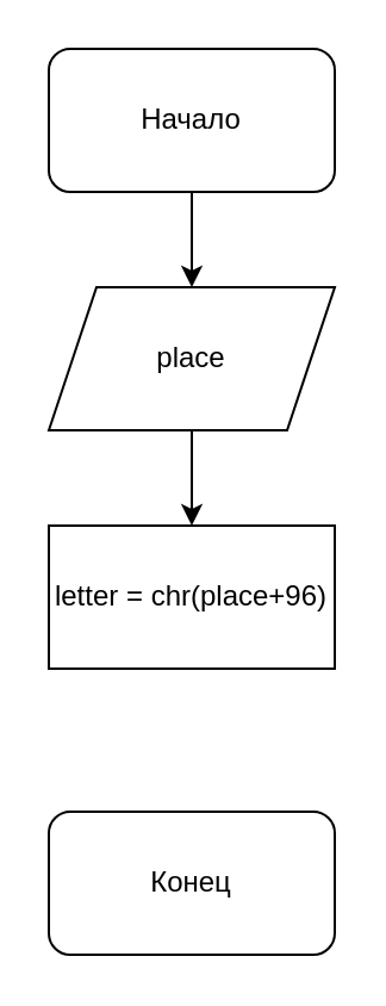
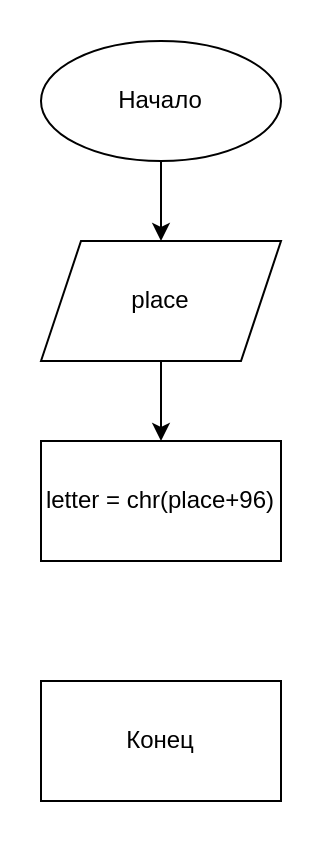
  <mxCell id="0" />
  <mxCell id="1" parent="0" />
  <mxCell id="2" style="edgeStyle=orthogonalEdgeStyle;rounded=0;orthogonalLoop=1;jettySize=auto;html=1;exitX=0.5;exitY=1;exitDx=0;exitDy=0;entryX=0.5;entryY=0;entryDx=0;entryDy=0;" edge="1" parent="1" source="3" target="5"><mxGeometry relative="1" as="geometry" /></mxCell>
- <mxCell id="3" value="Начало" style="rounded=1;whiteSpace=wrap;html=1;" vertex="1" parent="1"><mxGeometry x="20" y="20" width="120" height="60" as="geometry" /></mxCell>
+ <mxCell id="3" value="Начало" style="ellipse;whiteSpace=wrap;html=1;" vertex="1" parent="1"><mxGeometry x="20" y="20" width="120" height="60" as="geometry" /></mxCell>
  <mxCell id="4" style="edgeStyle=orthogonalEdgeStyle;rounded=0;orthogonalLoop=1;jettySize=auto;html=1;exitX=0.5;exitY=1;exitDx=0;exitDy=0;" edge="1" parent="1" source="5" target="6"><mxGeometry relative="1" as="geometry" /></mxCell>
  <mxCell id="5" value="place" style="shape=parallelogram;perimeter=parallelogramPerimeter;whiteSpace=wrap;html=1;fixedSize=1;" vertex="1" parent="1"><mxGeometry x="20" y="120" width="120" height="60" as="geometry" /></mxCell>
  <mxCell id="6" value="letter = chr(place+96)" style="rounded=0;whiteSpace=wrap;html=1;" vertex="1" parent="1"><mxGeometry x="20" y="220" width="120" height="60" as="geometry" /></mxCell>
- <mxCell id="7" value="Конец" style="rounded=1;whiteSpace=wrap;html=1;" vertex="1" parent="1"><mxGeometry x="20" y="340" width="120" height="60" as="geometry" /></mxCell>
+ <mxCell id="7" value="Конец" style="whiteSpace=wrap;html=1;rounded=0;" vertex="1" parent="1"><mxGeometry x="20" y="340" width="120" height="60" as="geometry" /></mxCell>
